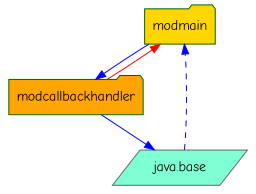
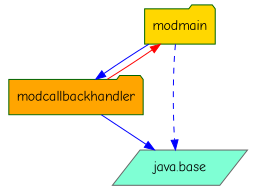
  digraph {
    fontname="Comic Neue"
    node [color=darkgreen fontname="Comic Neue" shape=folder style=filled]
    edge [color="#0000ff" fontcolor="#0000ff" fontname="Comic Neue" weight=16]
    n1 [fillcolor=gold label=modmain]
    n2 [fillcolor=orange label=modcallbackhandler]
    n3 [color=gray40 fillcolor=aquamarine label="java.base" shape=parallelogram]
    n1 -> n2 [weight=8]
-   n3 -> n1 [style=dashed]
+   n1 -> n3 [style=dashed]
    n2 -> n1 [color="#ff0000" fontcolor="#ff0000" weight=2]
    n2 -> n3 [style=solid]
  }
